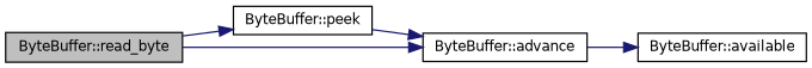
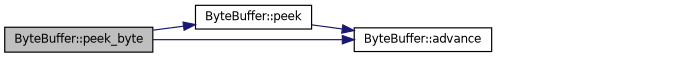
  digraph {
    rankdir=LR
    node [color=black fillcolor=white fontname=Helvetica fontsize=10 shape=record style=filled]
    edge [color=midnightblue fontname=Helvetica fontsize=10 labelfontname=Helvetica labelfontsize=10 style=solid]
-   n1 [fillcolor=grey75 fontcolor=black height=0.2 label="ByteBuffer::read_byte" width=0.4]
+   n1 [fillcolor=grey75 fontcolor=black height=0.2 label="ByteBuffer::peek_byte" width=0.4]
    n2 [height=0.2 label="ByteBuffer::peek" width=0.4]
    n3 [height=0.2 label="ByteBuffer::advance" width=0.4]
-   n4 [height=0.2 label="ByteBuffer::available" width=0.4]
    n1 -> n2
    n1 -> n3
    n2 -> n3
-   n3 -> n4
  }
